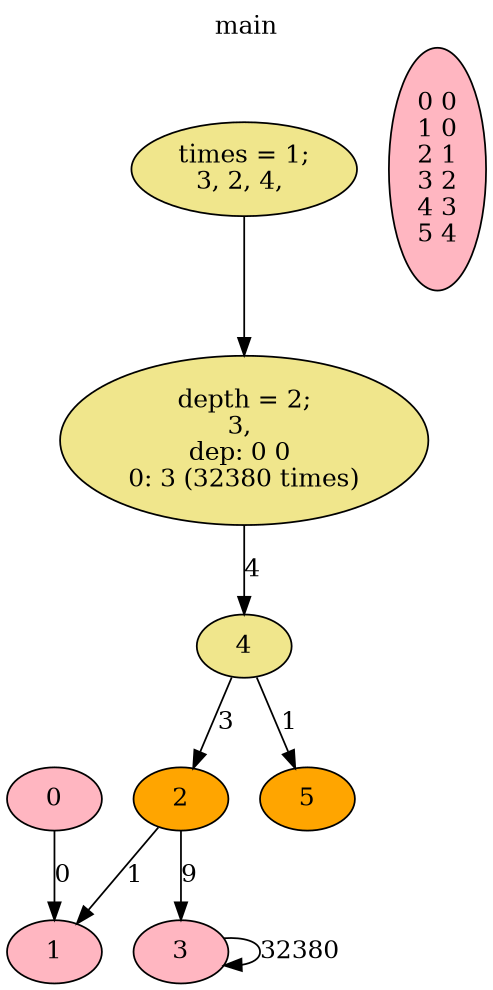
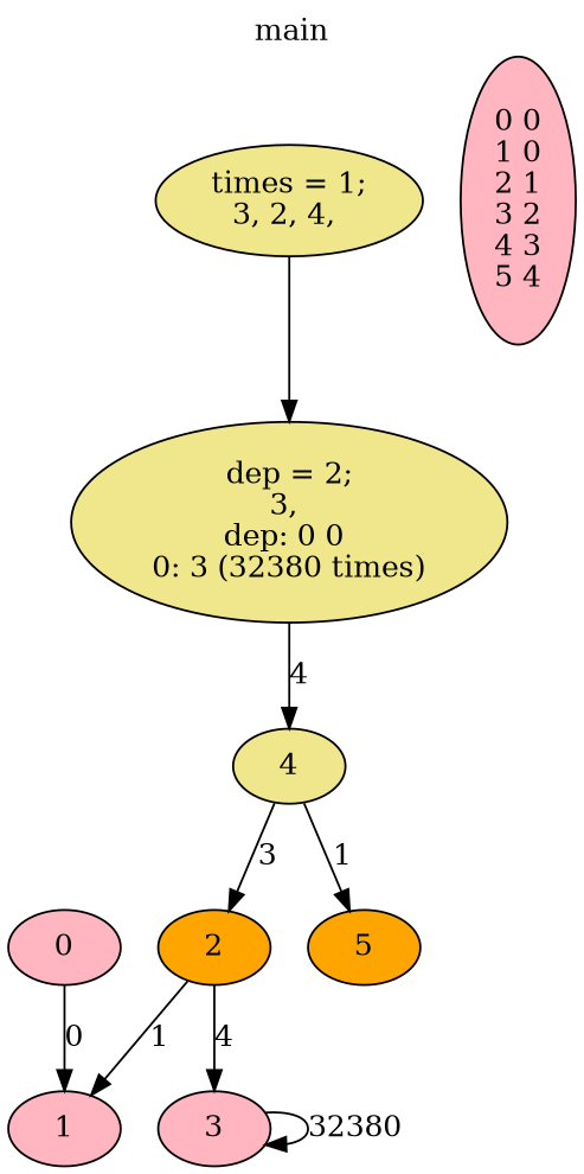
  digraph {
    label=main
    labelloc=t
    node [fillcolor=lightpink style=filled]
    n1 [label=0]
    n2 [label=1]
    n3 [fillcolor=orange label=2]
    n4 [label=3]
    n5 [fillcolor=khaki label=4]
    n6 [fillcolor=orange label=5]
    n7 [label="0 0\n1 0\n2 1\n3 2\n4 3\n5 4\n"]
    n8 [fillcolor=khaki label="times = 1;\n3, 2, 4, \n"]
-   n9 [fillcolor=khaki label="depth = 2;\n3, \ndep: 0 0 \n0: 3 (32380 times)\n"]
+   n9 [fillcolor=khaki label="dep = 2;\n3, \ndep: 0 0 \n0: 3 (32380 times)\n"]
    n1 -> n2 [label=0]
    n3 -> n2 [label=1]
-   n3 -> n4 [label=9]
+   n3 -> n4 [label=4]
    n4 -> n4 [label=32380]
    n5 -> n3 [label=3]
    n5 -> n6 [label=1]
    n8 -> n9
    n9 -> n5 [label=4]
  }
